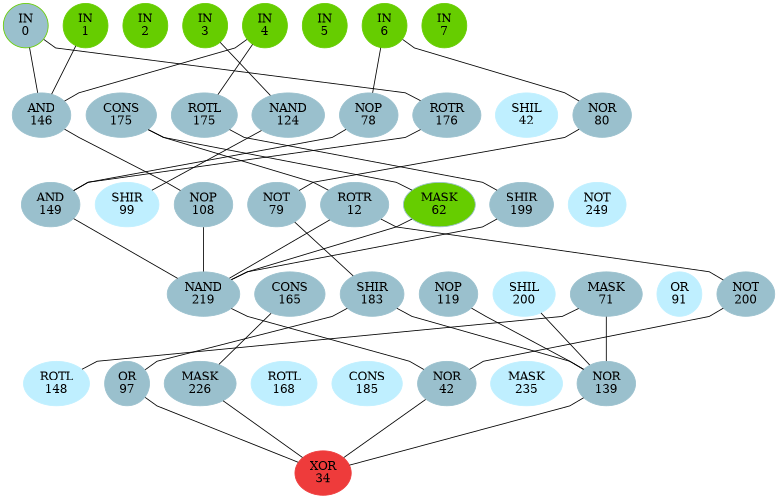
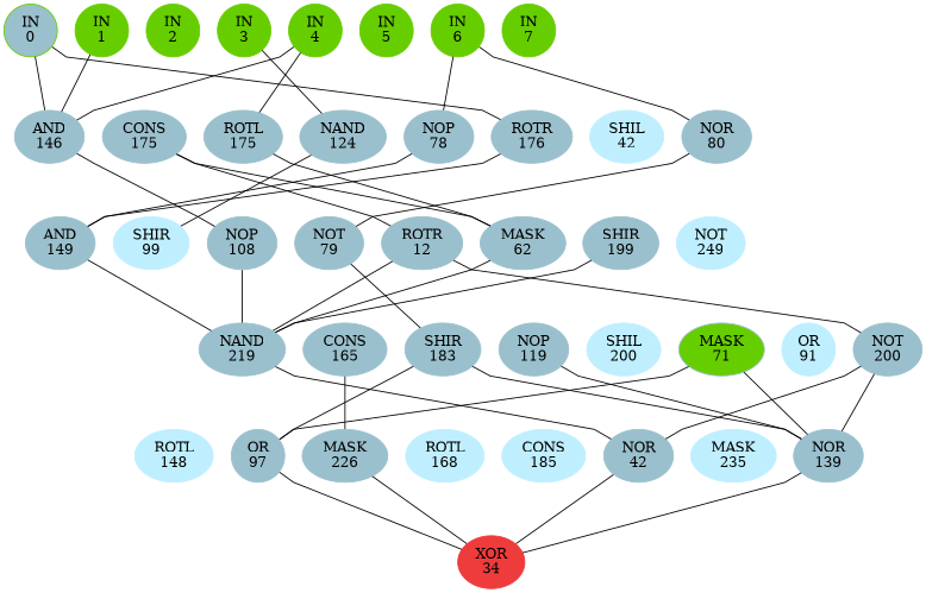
  graph {
    ordering=out
    rankdir=BT
    ranksep=0.75
    splines=polyline
    node [color=lightblue3 style=filled]
    edge [style=invis]
    n1 [color=chartreuse3 fillcolor=lightblue3 label="IN\n0"]
    n2 [color=chartreuse3 label="IN\n1"]
    n3 [color=chartreuse3 label="IN\n2"]
    n4 [color=chartreuse3 label="IN\n3"]
    n5 [color=chartreuse3 label="IN\n4"]
    n6 [color=chartreuse3 label="IN\n5"]
    n7 [color=chartreuse3 label="IN\n6"]
    n8 [color=chartreuse3 label="IN\n7"]
    n9 [label="AND\n146"]
    n10 [label="CONS\n175"]
    n11 [label="ROTL\n175"]
    n12 [label="NAND\n124"]
    n13 [label="NOP\n78"]
    n14 [label="ROTR\n176"]
    n15 [color=lightblue1 label="SHIL\n42"]
    n16 [label="NOR\n80"]
    n17 [label="AND\n149"]
    n18 [color=lightblue1 label="SHIR\n99"]
    n19 [label="NOP\n108"]
    n20 [label="NOT\n79"]
    n21 [label="ROTR\n12"]
-   n22 [label="MASK\n62" fillcolor=chartreuse3]
+   n22 [label="MASK\n62"]
    n23 [label="SHIR\n199"]
    n24 [color=lightblue1 label="NOT\n249"]
    n25 [label="NAND\n219"]
    n26 [label="CONS\n165"]
    n27 [label="SHIR\n183"]
    n28 [label="NOP\n119"]
    n29 [color=lightblue1 label="SHIL\n200"]
-   n30 [label="MASK\n71"]
+   n30 [label="MASK\n71" fillcolor=chartreuse3]
    n31 [color=lightblue1 label="OR\n91"]
    n32 [label="NOT\n200"]
    n33 [color=lightblue1 label="ROTL\n148"]
    n34 [label="OR\n97"]
    n35 [label="MASK\n226"]
    n36 [color=lightblue1 label="ROTL\n168"]
    n37 [color=lightblue1 label="CONS\n185"]
    n38 [label="NOR\n42"]
    n39 [color=lightblue1 label="MASK\n235"]
    n40 [label="NOR\n139"]
    n41 [color=brown2 label="XOR\n34"]
    subgraph sub_1 {
      rank=same
      n1
      n2
      n3
      n4
      n5
      n6
      n7
      n8
    }
    subgraph sub_2 {
      rank=same
      n9
      n10
      n11
      n12
      n13
      n14
      n15
      n16
    }
    subgraph sub_3 {
      rank=same
      n17
      n18
      n19
      n20
      n21
      n22
      n23
      n24
    }
    subgraph sub_4 {
      rank=same
      n25
      n26
      n27
      n28
      n29
      n30
      n31
      n32
    }
    subgraph sub_5 {
      rank=same
      n33
      n34
      n35
      n36
      n37
      n38
      n39
      n40
    }
    subgraph sub_6 {
      rank=same
      n41
    }
    n1 -- n2
    n2 -- n3
    n3 -- n4
    n4 -- n5
    n5 -- n6
    n6 -- n7
    n7 -- n8
    n9 -- n1 [style=solid]
    n9 -- n2 [style=solid]
    n9 -- n5 [style=solid]
    n9 -- n10
    n10 -- n11
    n11 -- n5 [style=solid]
    n11 -- n12
    n12 -- n4 [style=solid]
    n12 -- n13
    n13 -- n7 [style=solid]
    n13 -- n14
    n14 -- n1 [style=solid]
    n14 -- n15
    n15 -- n16
    n16 -- n7 [style=solid]
    n17 -- n13 [style=solid]
    n17 -- n14 [style=solid]
    n17 -- n18
    n18 -- n12 [style=solid]
    n18 -- n19
    n19 -- n9 [style=solid]
    n19 -- n20
    n20 -- n16 [style=solid]
    n20 -- n21
    n21 -- n10 [style=solid]
    n21 -- n22
    n22 -- n10 [style=solid]
    n22 -- n23
-   n23 -- n11 [style=solid]
+   n22 -- n11 [style=solid]
    n23 -- n24
    n25 -- n17 [style=solid]
    n25 -- n19 [style=solid]
    n25 -- n21 [style=solid]
    n25 -- n22 [style=solid]
    n25 -- n23 [style=solid]
    n25 -- n26
    n26 -- n27
    n27 -- n20 [style=solid]
    n27 -- n28
    n28 -- n29
    n29 -- n30
    n30 -- n31
    n31 -- n32
    n32 -- n21 [style=solid]
    n33 -- n34
    n34 -- n27 [style=solid]
-   n33 -- n30 [style=solid]
+   n34 -- n30 [style=solid]
    n34 -- n35
    n35 -- n26 [style=solid]
    n35 -- n36
    n36 -- n37
    n37 -- n38
    n38 -- n25 [style=solid]
    n38 -- n32 [style=solid]
    n38 -- n39
    n39 -- n40
    n40 -- n27 [style=solid]
    n40 -- n28 [style=solid]
    n40 -- n30 [style=solid]
-   n40 -- n29 [style=solid]
+   n40 -- n32 [style=solid]
    n41 -- n34 [style=solid]
    n41 -- n35 [style=solid]
    n41 -- n38 [style=solid]
    n41 -- n40 [style=solid]
    n41 -- n41
  }
